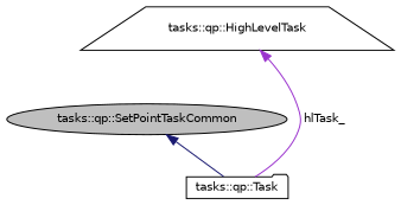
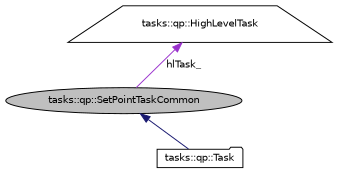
  digraph {
    node [color=black fillcolor=white fontname=Helvetica fontsize=10 style=filled]
    edge [dir=back fontname=Helvetica fontsize=10 labelfontname=Helvetica labelfontsize=10 style=solid]
    n1 [fillcolor=grey75 fontcolor=black height=0.2 label="tasks::qp::SetPointTaskCommon" shape=ellipse width=0.4]
    n2 [height=0.2 label="tasks::qp::Task" shape=folder width=0.4]
    n3 [height=0.2 label="tasks::qp::HighLevelTask" shape=trapezium width=0.4]
    n1 -> n2 [color=midnightblue]
-   n3 -> n2 [color=darkorchid3 label=" hlTask_"]
+   n3 -> n1 [color=darkorchid3 label=" hlTask_"]
  }
